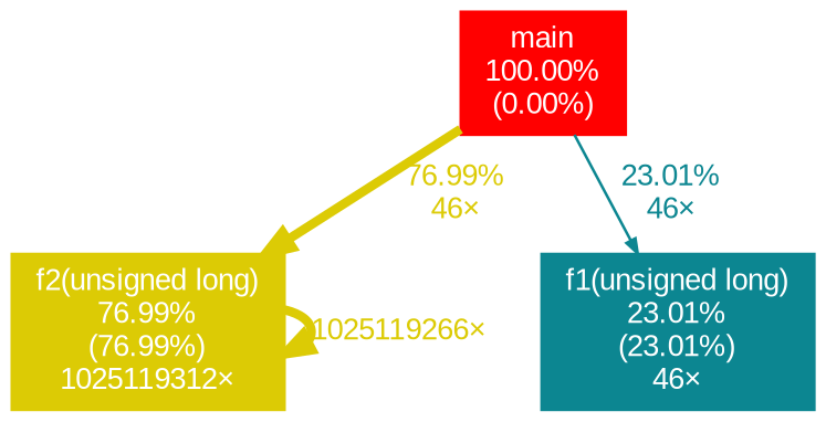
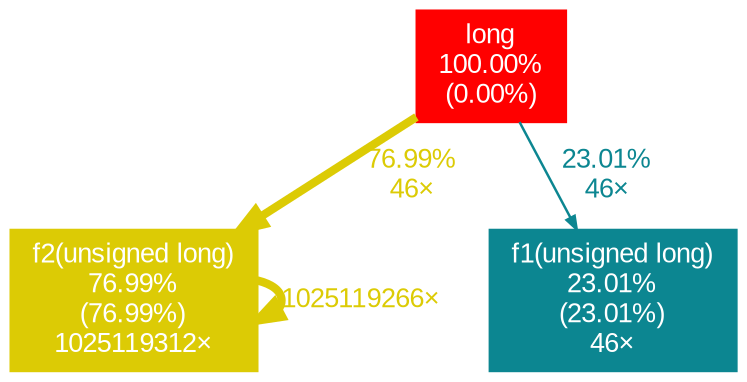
  digraph {
    fontname=Arial
    nodesep=0.125
    ranksep=0.25
    node [fontcolor="#ffffff" fontname=Arial fontsize=10.00 shape=box style=filled]
    edge [arrowsize=0.88 color="#dccb05" fontcolor="#dccb05" fontname=Arial fontsize=10.00 labeldistance=3.08 penwidth=3.08]
-   n1 [color="#ff0000" height=0 label="main\n100.00%\n(0.00%)" width=0]
+   n1 [color="#ff0000" height=0 label="long\n100.00%\n(0.00%)" width=0]
    n2 [color="#dccb05" height=0 label="f2(unsigned long)\n76.99%\n(76.99%)\n1025119312×" width=0]
    n3 [color="#0c8691" height=0 label="f1(unsigned long)\n23.01%\n(23.01%)\n46×" width=0]
    n1 -> n2 [label="76.99%\n46×"]
    n1 -> n3 [arrowsize=0.48 color="#0c8691" fontcolor="#0c8691" label="23.01%\n46×" labeldistance=0.92 penwidth=0.92]
    n2 -> n2 [label="1025119266×"]
  }
